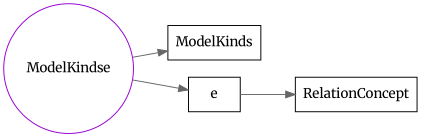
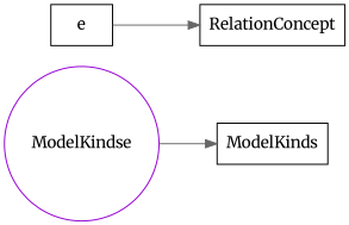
  digraph {
    fontname=Merriweather
    rankdir=LR
    node [fontname=Merriweather shape=box]
    edge [color=gray40 fontname=Merriweather]
    n1 [color=darkviolet label=ModelKindse shape=circle]
    ModelKinds
    e
    RelationConcept
    n1 -> ModelKinds
-   n1 -> e
    e -> RelationConcept
  }
